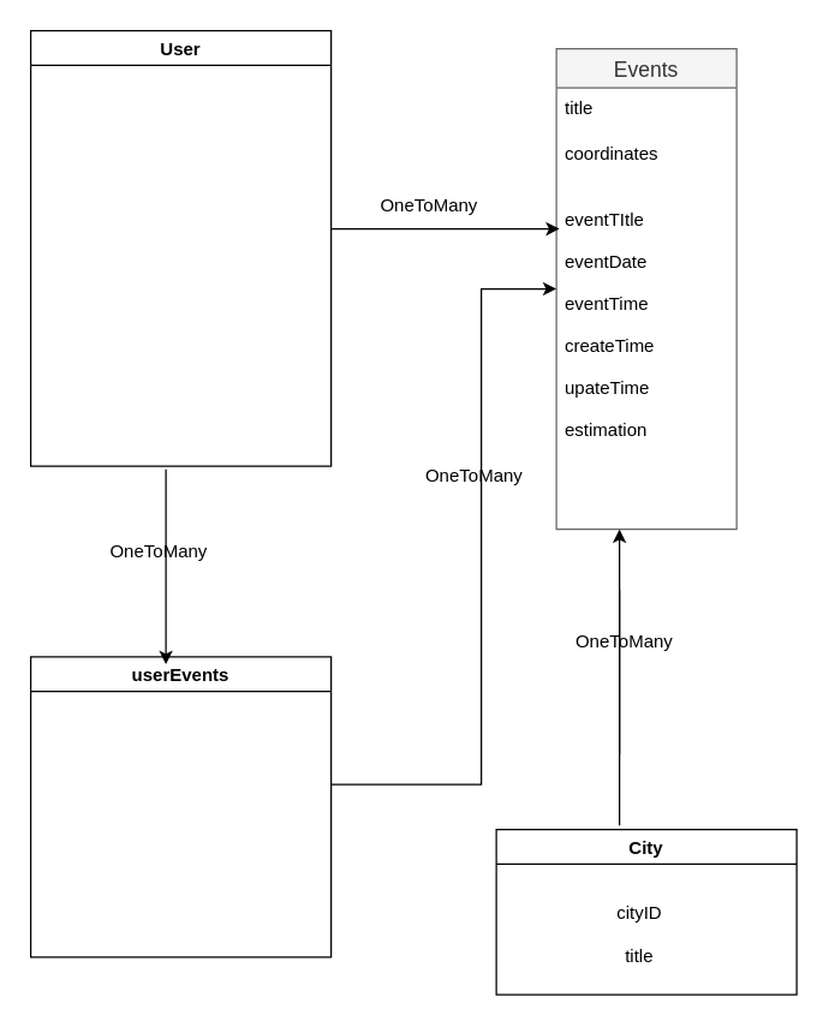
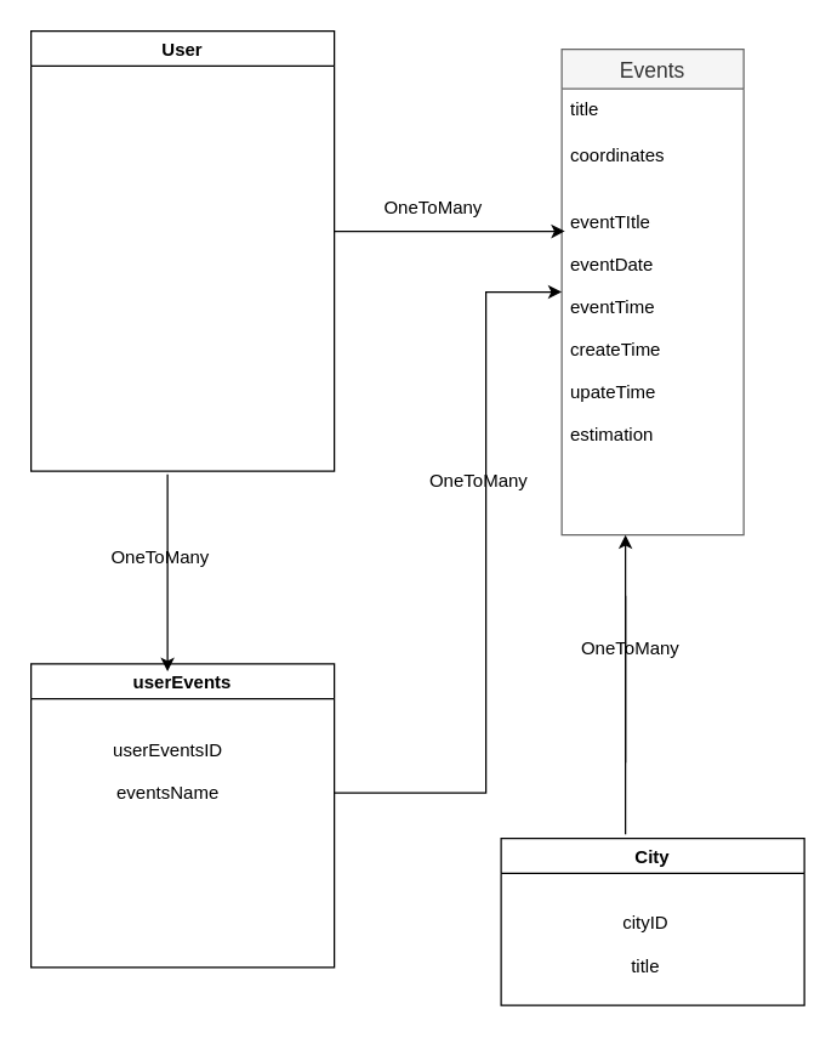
  <mxCell id="0" />
  <mxCell id="1" parent="0" />
  <mxCell id="2" value="User" style="swimlane;labelBackgroundColor=none;labelBorderColor=none;fontColor=#000000;" parent="1" vertex="1"><mxGeometry x="20" y="20" width="200" height="290" as="geometry" /></mxCell>
  <mxCell id="3" value="Events" style="swimlane;fontStyle=0;childLayout=stackLayout;horizontal=1;startSize=26;horizontalStack=0;resizeParent=1;resizeParentMax=0;resizeLast=0;collapsible=1;marginBottom=0;align=center;fontSize=14;fillColor=#f5f5f5;fontColor=#333333;strokeColor=#666666;" parent="1" vertex="1"><mxGeometry x="370" y="32" width="120" height="320" as="geometry" /></mxCell>
  <mxCell id="4" value="title" style="text;strokeColor=none;fillColor=none;spacingLeft=4;spacingRight=4;overflow=hidden;rotatable=0;points=[[0,0.5],[1,0.5]];portConstraint=eastwest;fontSize=12;fontColor=#000000;labelBackgroundColor=none;labelBorderColor=none;" parent="3" vertex="1"><mxGeometry y="26" width="120" height="30" as="geometry" /></mxCell>
  <mxCell id="5" value="coordinates" style="text;strokeColor=none;fillColor=none;spacingLeft=4;spacingRight=4;overflow=hidden;rotatable=0;points=[[0,0.5],[1,0.5]];portConstraint=eastwest;fontSize=12;" parent="3" vertex="1"><mxGeometry y="56" width="120" height="30" as="geometry" /></mxCell>
  <mxCell id="6" value="&#10;eventTItle&#10;&#10;eventDate&#10;&#10;eventTime&#10;&#10;createTime&#10;&#10;upateTime&#10;&#10;estimation&#10;&#10;&#10;&#10;&#10;" style="text;strokeColor=none;fillColor=none;spacingLeft=4;spacingRight=4;overflow=hidden;rotatable=0;points=[[0,0.5],[1,0.5]];portConstraint=eastwest;fontSize=12;" parent="3" vertex="1"><mxGeometry y="86" width="120" height="234" as="geometry" /></mxCell>
  <mxCell id="7" value="" style="endArrow=classic;html=1;rounded=0;fontColor=#000000;entryX=0.017;entryY=0.145;entryDx=0;entryDy=0;entryPerimeter=0;" parent="1" target="6" edge="1"><mxGeometry width="50" height="50" relative="1" as="geometry"><mxPoint x="220" y="152" as="sourcePoint" /><mxPoint x="410" y="202" as="targetPoint" /><Array as="points"><mxPoint x="360" y="152" /></Array></mxGeometry></mxCell>
  <mxCell id="8" value="OneToMany" style="text;html=1;align=center;verticalAlign=middle;resizable=0;points=[];autosize=1;strokeColor=none;fillColor=none;fontColor=#000000;" parent="1" vertex="1"><mxGeometry x="240" y="122" width="90" height="30" as="geometry" /></mxCell>
  <mxCell id="9" value="City" style="swimlane;labelBackgroundColor=none;labelBorderColor=none;fontColor=#000000;" parent="1" vertex="1"><mxGeometry x="330" y="552" width="200" height="110" as="geometry" /></mxCell>
  <mxCell id="10" value="&lt;div&gt;cityID&lt;/div&gt;&lt;div&gt;&lt;br&gt;&lt;/div&gt;&lt;div&gt;title&lt;br&gt;&lt;/div&gt;" style="text;html=1;align=center;verticalAlign=middle;resizable=0;points=[];autosize=1;strokeColor=none;fillColor=none;fontColor=#000000;" parent="9" vertex="1"><mxGeometry x="70" y="40" width="50" height="60" as="geometry" /></mxCell>
  <mxCell id="11" value="" style="endArrow=classic;html=1;rounded=0;fontColor=#000000;startArrow=none;" parent="1" edge="1"><mxGeometry width="50" height="50" relative="1" as="geometry"><mxPoint x="412" y="502" as="sourcePoint" /><mxPoint x="412" y="352" as="targetPoint" /></mxGeometry></mxCell>
  <mxCell id="12" value="userEvents" style="swimlane;labelBackgroundColor=none;labelBorderColor=none;fontColor=#000000;" parent="1" vertex="1"><mxGeometry x="20" y="437" width="200" height="200" as="geometry" /></mxCell>
+ <mxCell id="13" value="&lt;div&gt;userEventsID&lt;/div&gt;&lt;div&gt;&lt;br&gt;&lt;/div&gt;&lt;div&gt;eventsName&lt;/div&gt;&lt;div&gt;&lt;br&gt;&lt;/div&gt;&lt;div&gt;&lt;br&gt;&lt;/div&gt;" style="text;html=1;align=center;verticalAlign=middle;resizable=0;points=[];autosize=1;strokeColor=none;fillColor=none;fontColor=#000000;" parent="12" vertex="1"><mxGeometry x="40" y="40" width="100" height="90" as="geometry" /></mxCell>
  <mxCell id="14" value="" style="endArrow=classic;html=1;rounded=0;fontColor=#000000;entryX=0.45;entryY=0.025;entryDx=0;entryDy=0;entryPerimeter=0;" parent="1" target="12" edge="1"><mxGeometry width="50" height="50" relative="1" as="geometry"><mxPoint x="110" y="312" as="sourcePoint" /><mxPoint x="160" y="342" as="targetPoint" /></mxGeometry></mxCell>
  <mxCell id="15" value="OneToMany" style="text;html=1;align=center;verticalAlign=middle;resizable=0;points=[];autosize=1;strokeColor=none;fillColor=none;fontColor=#000000;" parent="1" vertex="1"><mxGeometry x="60" y="352" width="90" height="30" as="geometry" /></mxCell>
  <mxCell id="16" value="" style="endArrow=classic;html=1;rounded=0;fontColor=#000000;entryX=0;entryY=0.316;entryDx=0;entryDy=0;entryPerimeter=0;" parent="1" target="6" edge="1"><mxGeometry width="50" height="50" relative="1" as="geometry"><mxPoint x="220" y="522" as="sourcePoint" /><mxPoint x="360" y="192" as="targetPoint" /><Array as="points"><mxPoint x="320" y="522" /><mxPoint x="320" y="192" /></Array></mxGeometry></mxCell>
  <mxCell id="17" value="OneToMany" style="text;html=1;align=center;verticalAlign=middle;resizable=0;points=[];autosize=1;strokeColor=none;fillColor=none;fontColor=#000000;" parent="1" vertex="1"><mxGeometry x="270" y="302" width="90" height="30" as="geometry" /></mxCell>
  <mxCell id="18" value="OneToMany" style="text;html=1;align=center;verticalAlign=middle;resizable=0;points=[];autosize=1;strokeColor=none;fillColor=none;fontColor=#000000;" parent="1" vertex="1"><mxGeometry x="370" y="412" width="90" height="30" as="geometry" /></mxCell>
  <mxCell id="19" value="" style="endArrow=none;html=1;rounded=0;fontColor=#000000;exitX=0.41;exitY=-0.025;exitDx=0;exitDy=0;exitPerimeter=0;" parent="1" source="9" edge="1"><mxGeometry width="50" height="50" relative="1" as="geometry"><mxPoint x="412" y="549.25" as="sourcePoint" /><mxPoint x="412" y="392" as="targetPoint" /></mxGeometry></mxCell>
